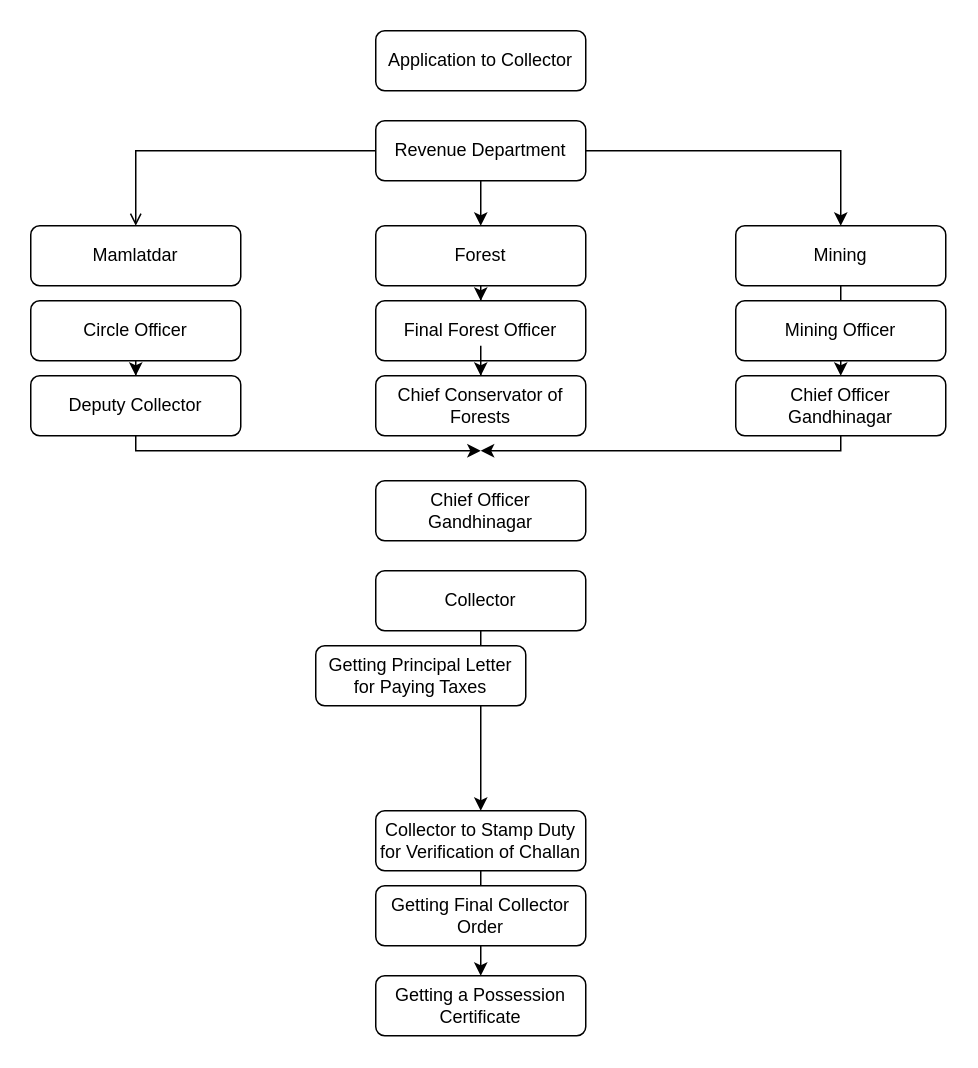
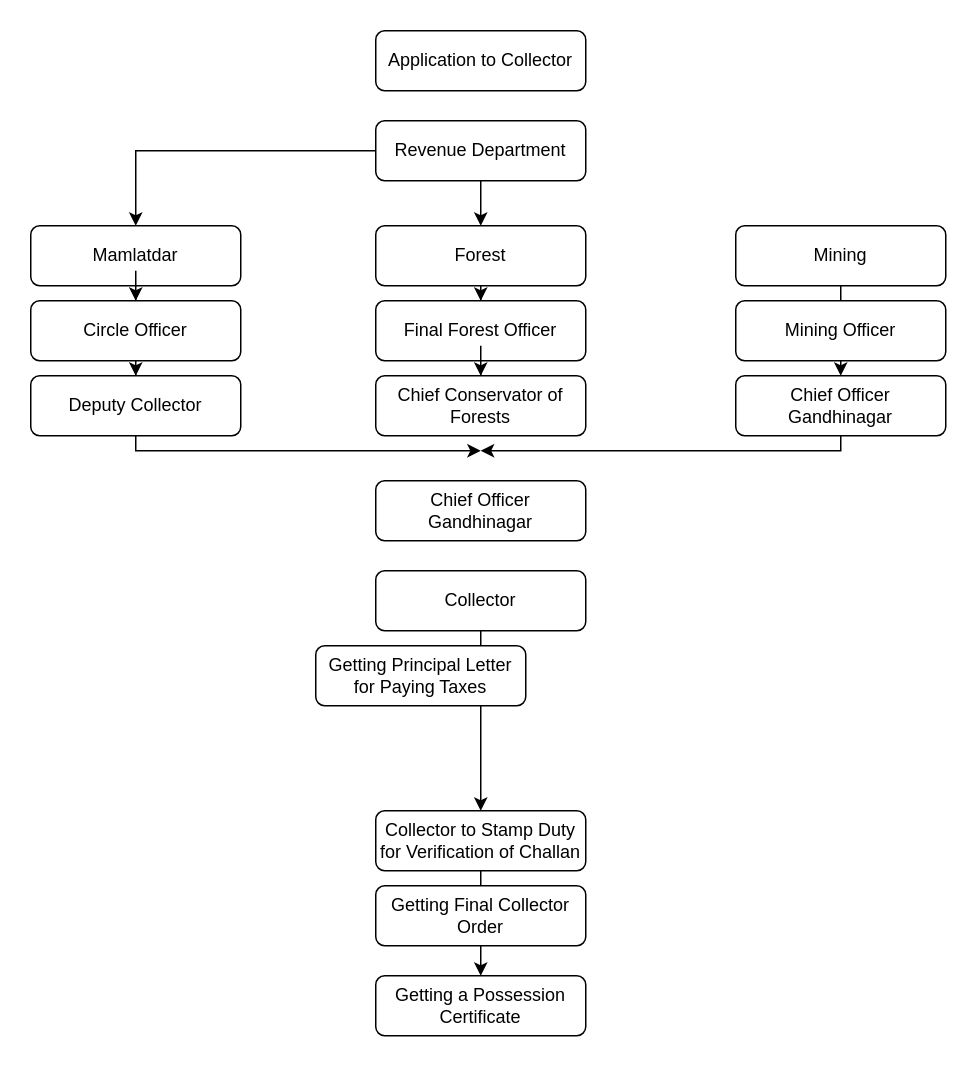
  <mxCell id="0" />
  <mxCell id="1" parent="0" />
  <mxCell id="2" value="Application to Collector" style="rounded=1;whiteSpace=wrap;html=1;fontSize=12;glass=0;strokeWidth=1;shadow=0;" parent="1" vertex="1"><mxGeometry x="250" y="20" width="140" height="40" as="geometry" /></mxCell>
  <mxCell id="3" value="" style="edgeStyle=orthogonalEdgeStyle;rounded=0;orthogonalLoop=1;jettySize=auto;html=1;" edge="1" parent="1" source="28" target="14"><mxGeometry relative="1" as="geometry" /></mxCell>
- <mxCell id="4" value="" style="edgeStyle=orthogonalEdgeStyle;rounded=0;orthogonalLoop=1;jettySize=auto;html=1;entryX=0.5;entryY=0;entryDx=0;entryDy=0;" edge="1" parent="1" source="6" target="11"><mxGeometry relative="1" as="geometry"><mxPoint x="470" y="100" as="targetPoint" /></mxGeometry></mxCell>
- <mxCell id="5" value="" style="edgeStyle=orthogonalEdgeStyle;rounded=0;orthogonalLoop=1;jettySize=auto;html=1;entryX=0.5;entryY=0;entryDx=0;entryDy=0;endArrow=open;" edge="1" parent="1" source="6" target="9"><mxGeometry relative="1" as="geometry"><mxPoint x="170" y="100" as="targetPoint" /></mxGeometry></mxCell>
+ <mxCell id="5" value="" style="edgeStyle=orthogonalEdgeStyle;rounded=0;orthogonalLoop=1;jettySize=auto;html=1;entryX=0.5;entryY=0;entryDx=0;entryDy=0;" edge="1" parent="1" source="6" target="9"><mxGeometry relative="1" as="geometry"><mxPoint x="170" y="100" as="targetPoint" /></mxGeometry></mxCell>
  <mxCell id="6" value="Revenue Department" style="rounded=1;whiteSpace=wrap;html=1;fontSize=12;glass=0;strokeWidth=1;shadow=0;" vertex="1" parent="1"><mxGeometry x="250" y="80" width="140" height="40" as="geometry" /></mxCell>
  <mxCell id="7" style="edgeStyle=orthogonalEdgeStyle;rounded=0;orthogonalLoop=1;jettySize=auto;html=1;exitX=0.5;exitY=1;exitDx=0;exitDy=0;" edge="1" parent="1" source="6" target="6"><mxGeometry relative="1" as="geometry" /></mxCell>
  <mxCell id="8" value="" style="edgeStyle=orthogonalEdgeStyle;rounded=0;orthogonalLoop=1;jettySize=auto;html=1;" edge="1" parent="1" source="30" target="13"><mxGeometry relative="1" as="geometry" /></mxCell>
  <mxCell id="9" value="Mamlatdar" style="rounded=1;whiteSpace=wrap;html=1;fontSize=12;glass=0;strokeWidth=1;shadow=0;" vertex="1" parent="1"><mxGeometry x="20" y="150" width="140" height="40" as="geometry" /></mxCell>
  <mxCell id="10" value="" style="edgeStyle=orthogonalEdgeStyle;rounded=0;orthogonalLoop=1;jettySize=auto;html=1;" edge="1" parent="1" source="11" target="17"><mxGeometry relative="1" as="geometry" /></mxCell>
  <mxCell id="11" value="Mining" style="rounded=1;whiteSpace=wrap;html=1;fontSize=12;glass=0;strokeWidth=1;shadow=0;" vertex="1" parent="1"><mxGeometry x="490" y="150" width="140" height="40" as="geometry" /></mxCell>
  <mxCell id="12" value="" style="edgeStyle=orthogonalEdgeStyle;rounded=0;orthogonalLoop=1;jettySize=auto;html=1;" edge="1" parent="1" source="13"><mxGeometry relative="1" as="geometry"><mxPoint x="320" y="300" as="targetPoint" /><Array as="points"><mxPoint x="90" y="300" /></Array></mxGeometry></mxCell>
  <mxCell id="13" value="Deputy Collector" style="rounded=1;whiteSpace=wrap;html=1;fontSize=12;glass=0;strokeWidth=1;shadow=0;" vertex="1" parent="1"><mxGeometry x="20" y="250" width="140" height="40" as="geometry" /></mxCell>
  <mxCell id="14" value="Final Forest Officer" style="rounded=1;whiteSpace=wrap;html=1;fontSize=12;glass=0;strokeWidth=1;shadow=0;" vertex="1" parent="1"><mxGeometry x="250" y="200" width="140" height="40" as="geometry" /></mxCell>
  <mxCell id="15" value="Mining Officer" style="rounded=1;whiteSpace=wrap;html=1;fontSize=12;glass=0;strokeWidth=1;shadow=0;" vertex="1" parent="1"><mxGeometry x="490" y="200" width="140" height="40" as="geometry" /></mxCell>
  <mxCell id="16" value="" style="edgeStyle=orthogonalEdgeStyle;rounded=0;orthogonalLoop=1;jettySize=auto;html=1;" edge="1" parent="1" source="17"><mxGeometry relative="1" as="geometry"><mxPoint x="320" y="300" as="targetPoint" /><Array as="points"><mxPoint x="560" y="300" /></Array></mxGeometry></mxCell>
  <mxCell id="17" value="Chief Officer Gandhinagar" style="rounded=1;whiteSpace=wrap;html=1;fontSize=12;glass=0;strokeWidth=1;shadow=0;" vertex="1" parent="1"><mxGeometry x="490" y="250" width="140" height="40" as="geometry" /></mxCell>
  <mxCell id="18" value="" style="edgeStyle=orthogonalEdgeStyle;rounded=0;orthogonalLoop=1;jettySize=auto;html=1;" edge="1" parent="1" source="19" target="22"><mxGeometry relative="1" as="geometry" /></mxCell>
  <mxCell id="19" value="Collector" style="rounded=1;whiteSpace=wrap;html=1;fontSize=12;glass=0;strokeWidth=1;shadow=0;" vertex="1" parent="1"><mxGeometry x="250" y="380" width="140" height="40" as="geometry" /></mxCell>
  <mxCell id="20" value="Getting Principal Letter for Paying Taxes" style="rounded=1;whiteSpace=wrap;html=1;fontSize=12;glass=0;strokeWidth=1;shadow=0;" vertex="1" parent="1"><mxGeometry x="210" y="430" width="140" height="40" as="geometry" /></mxCell>
  <mxCell id="21" value="" style="edgeStyle=orthogonalEdgeStyle;rounded=0;orthogonalLoop=1;jettySize=auto;html=1;" edge="1" parent="1" source="22" target="24"><mxGeometry relative="1" as="geometry" /></mxCell>
  <mxCell id="22" value="Collector to Stamp Duty for Verification of Challan" style="rounded=1;whiteSpace=wrap;html=1;fontSize=12;glass=0;strokeWidth=1;shadow=0;" vertex="1" parent="1"><mxGeometry x="250" y="540" width="140" height="40" as="geometry" /></mxCell>
  <mxCell id="23" value="Getting Final Collector Order" style="rounded=1;whiteSpace=wrap;html=1;fontSize=12;glass=0;strokeWidth=1;shadow=0;" vertex="1" parent="1"><mxGeometry x="250" y="590" width="140" height="40" as="geometry" /></mxCell>
  <mxCell id="24" value="Getting a Possession Certificate" style="rounded=1;whiteSpace=wrap;html=1;fontSize=12;glass=0;strokeWidth=1;shadow=0;" vertex="1" parent="1"><mxGeometry x="250" y="650" width="140" height="40" as="geometry" /></mxCell>
  <mxCell id="25" value="" style="edgeStyle=orthogonalEdgeStyle;rounded=0;orthogonalLoop=1;jettySize=auto;html=1;" edge="1" parent="1" source="14" target="26"><mxGeometry relative="1" as="geometry"><mxPoint x="320" y="230" as="sourcePoint" /><mxPoint x="320" y="380" as="targetPoint" /></mxGeometry></mxCell>
  <mxCell id="26" value="Chief Conservator of Forests" style="rounded=1;whiteSpace=wrap;html=1;fontSize=12;glass=0;strokeWidth=1;shadow=0;" vertex="1" parent="1"><mxGeometry x="250" y="250" width="140" height="40" as="geometry" /></mxCell>
  <mxCell id="27" value="" style="edgeStyle=orthogonalEdgeStyle;rounded=0;orthogonalLoop=1;jettySize=auto;html=1;" edge="1" parent="1" source="6" target="28"><mxGeometry relative="1" as="geometry"><mxPoint x="320" y="120" as="sourcePoint" /><mxPoint x="320" y="200" as="targetPoint" /></mxGeometry></mxCell>
  <mxCell id="28" value="Forest" style="rounded=1;whiteSpace=wrap;html=1;fontSize=12;glass=0;strokeWidth=1;shadow=0;" vertex="1" parent="1"><mxGeometry x="250" y="150" width="140" height="40" as="geometry" /></mxCell>
+ <mxCell id="29" value="" style="edgeStyle=orthogonalEdgeStyle;rounded=0;orthogonalLoop=1;jettySize=auto;html=1;" edge="1" parent="1" source="9" target="30"><mxGeometry relative="1" as="geometry"><mxPoint x="90" y="180" as="sourcePoint" /><mxPoint x="90" y="250" as="targetPoint" /></mxGeometry></mxCell>
  <mxCell id="30" value="Circle Officer" style="rounded=1;whiteSpace=wrap;html=1;fontSize=12;glass=0;strokeWidth=1;shadow=0;" vertex="1" parent="1"><mxGeometry x="20" y="200" width="140" height="40" as="geometry" /></mxCell>
  <mxCell id="31" value="Chief Officer Gandhinagar" style="rounded=1;whiteSpace=wrap;html=1;fontSize=12;glass=0;strokeWidth=1;shadow=0;" vertex="1" parent="1"><mxGeometry x="250" y="320" width="140" height="40" as="geometry" /></mxCell>
